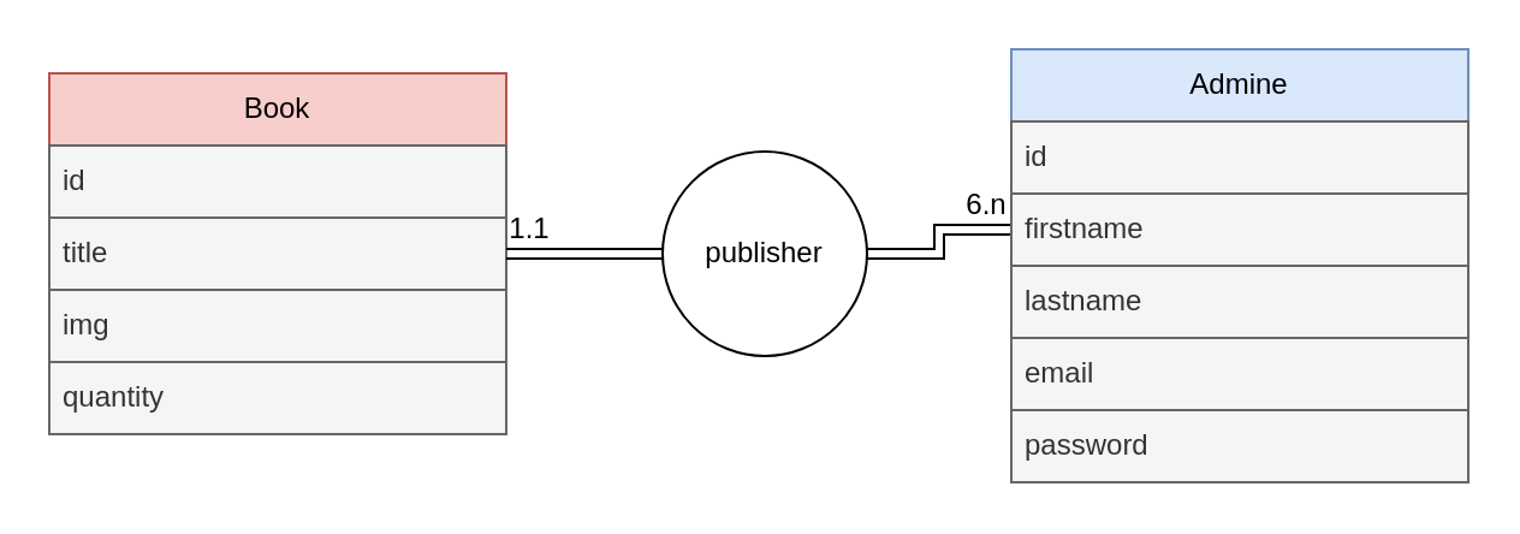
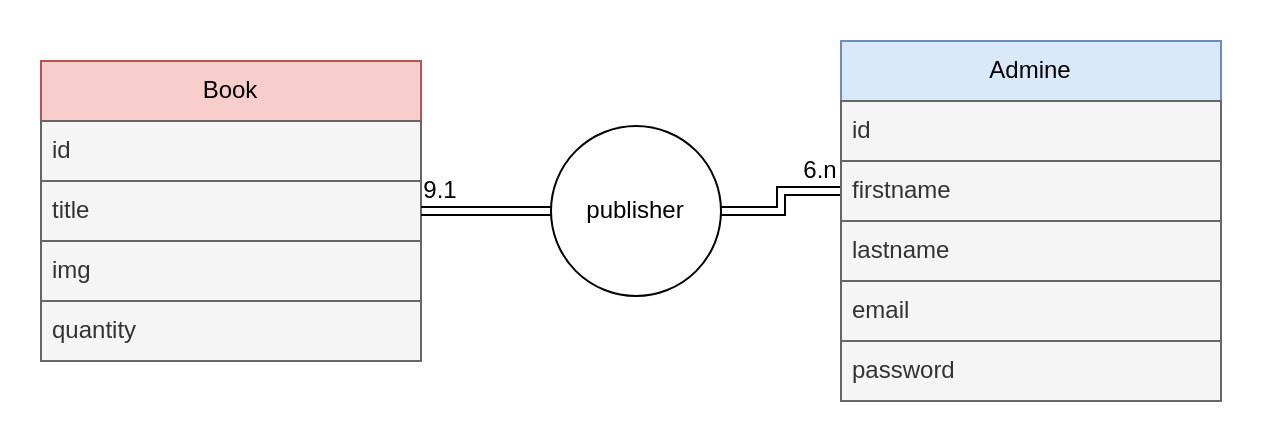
  <mxCell id="0" />
  <mxCell id="1" parent="0" />
  <mxCell id="2" style="edgeStyle=orthogonalEdgeStyle;shape=link;rounded=0;orthogonalLoop=1;jettySize=auto;html=1;entryX=0;entryY=0.5;entryDx=0;entryDy=0;startArrow=none;" edge="1" parent="1" source="14" target="10"><mxGeometry relative="1" as="geometry" /></mxCell>
  <mxCell id="3" value="Book" style="swimlane;fontStyle=0;childLayout=stackLayout;horizontal=1;startSize=30;horizontalStack=0;resizeParent=1;resizeParentMax=0;resizeLast=0;collapsible=1;marginBottom=0;whiteSpace=wrap;html=1;fillColor=#f8cecc;strokeColor=#b85450;" vertex="1" parent="1"><mxGeometry x="20" y="30" width="190" height="150" as="geometry" /></mxCell>
  <mxCell id="4" value="id" style="text;strokeColor=#666666;fillColor=#f5f5f5;align=left;verticalAlign=middle;spacingLeft=4;spacingRight=4;overflow=hidden;points=[[0,0.5],[1,0.5]];portConstraint=eastwest;rotatable=0;whiteSpace=wrap;html=1;fontColor=#333333;" vertex="1" parent="3"><mxGeometry y="30" width="190" height="30" as="geometry" /></mxCell>
  <mxCell id="5" value="title" style="text;strokeColor=#666666;fillColor=#f5f5f5;align=left;verticalAlign=middle;spacingLeft=4;spacingRight=4;overflow=hidden;points=[[0,0.5],[1,0.5]];portConstraint=eastwest;rotatable=0;whiteSpace=wrap;html=1;fontColor=#333333;" vertex="1" parent="3"><mxGeometry y="60" width="190" height="30" as="geometry" /></mxCell>
  <mxCell id="6" value="img" style="text;strokeColor=#666666;fillColor=#f5f5f5;align=left;verticalAlign=middle;spacingLeft=4;spacingRight=4;overflow=hidden;points=[[0,0.5],[1,0.5]];portConstraint=eastwest;rotatable=0;whiteSpace=wrap;html=1;fontColor=#333333;" vertex="1" parent="3"><mxGeometry y="90" width="190" height="30" as="geometry" /></mxCell>
  <mxCell id="7" value="quantity" style="text;strokeColor=#666666;fillColor=#f5f5f5;align=left;verticalAlign=middle;spacingLeft=4;spacingRight=4;overflow=hidden;points=[[0,0.5],[1,0.5]];portConstraint=eastwest;rotatable=0;whiteSpace=wrap;html=1;fontColor=#333333;" vertex="1" parent="3"><mxGeometry y="120" width="190" height="30" as="geometry" /></mxCell>
  <mxCell id="8" value="Admine" style="swimlane;fontStyle=0;childLayout=stackLayout;horizontal=1;startSize=30;horizontalStack=0;resizeParent=1;resizeParentMax=0;resizeLast=0;collapsible=1;marginBottom=0;whiteSpace=wrap;html=1;fillColor=#dae8fc;strokeColor=#6c8ebf;" vertex="1" parent="1"><mxGeometry x="420" y="20" width="190" height="180" as="geometry" /></mxCell>
  <mxCell id="9" value="id" style="text;align=left;verticalAlign=middle;spacingLeft=4;spacingRight=4;overflow=hidden;points=[[0,0.5],[1,0.5]];portConstraint=eastwest;rotatable=0;whiteSpace=wrap;html=1;fillColor=#f5f5f5;strokeColor=#666666;fontColor=#333333;" vertex="1" parent="8"><mxGeometry y="30" width="190" height="30" as="geometry" /></mxCell>
  <mxCell id="10" value="firstname" style="text;strokeColor=#666666;fillColor=#f5f5f5;align=left;verticalAlign=middle;spacingLeft=4;spacingRight=4;overflow=hidden;points=[[0,0.5],[1,0.5]];portConstraint=eastwest;rotatable=0;whiteSpace=wrap;html=1;fontColor=#333333;" vertex="1" parent="8"><mxGeometry y="60" width="190" height="30" as="geometry" /></mxCell>
  <mxCell id="11" value="lastname" style="text;strokeColor=#666666;fillColor=#f5f5f5;align=left;verticalAlign=middle;spacingLeft=4;spacingRight=4;overflow=hidden;points=[[0,0.5],[1,0.5]];portConstraint=eastwest;rotatable=0;whiteSpace=wrap;html=1;fontColor=#333333;" vertex="1" parent="8"><mxGeometry y="90" width="190" height="30" as="geometry" /></mxCell>
  <mxCell id="12" value="email" style="text;strokeColor=#666666;fillColor=#f5f5f5;align=left;verticalAlign=middle;spacingLeft=4;spacingRight=4;overflow=hidden;points=[[0,0.5],[1,0.5]];portConstraint=eastwest;rotatable=0;whiteSpace=wrap;html=1;fontColor=#333333;" vertex="1" parent="8"><mxGeometry y="120" width="190" height="30" as="geometry" /></mxCell>
  <mxCell id="13" value="password" style="text;strokeColor=#666666;fillColor=#f5f5f5;align=left;verticalAlign=middle;spacingLeft=4;spacingRight=4;overflow=hidden;points=[[0,0.5],[1,0.5]];portConstraint=eastwest;rotatable=0;whiteSpace=wrap;html=1;fontColor=#333333;" vertex="1" parent="8"><mxGeometry y="150" width="190" height="30" as="geometry" /></mxCell>
  <mxCell id="14" value="publisher" style="ellipse;whiteSpace=wrap;html=1;" vertex="1" parent="1"><mxGeometry x="275" y="62.5" width="85" height="85" as="geometry" /></mxCell>
  <mxCell id="15" value="" style="edgeStyle=orthogonalEdgeStyle;shape=link;rounded=0;orthogonalLoop=1;jettySize=auto;html=1;entryX=0;entryY=0.5;entryDx=0;entryDy=0;endArrow=none;" edge="1" parent="1" source="3" target="14"><mxGeometry relative="1" as="geometry"><mxPoint x="230" y="95" as="sourcePoint" /><mxPoint x="420" y="95" as="targetPoint" /></mxGeometry></mxCell>
- <mxCell id="16" value="1.1" style="text;html=1;strokeColor=none;fillColor=none;align=center;verticalAlign=middle;whiteSpace=wrap;rounded=0;" vertex="1" parent="1"><mxGeometry x="190" y="80" width="60" height="30" as="geometry" /></mxCell>
+ <mxCell id="16" value="9.1" style="text;html=1;strokeColor=none;fillColor=none;align=center;verticalAlign=middle;whiteSpace=wrap;rounded=0;" vertex="1" parent="1"><mxGeometry x="190" y="80" width="60" height="30" as="geometry" /></mxCell>
  <mxCell id="17" value="6.n" style="text;html=1;strokeColor=none;fillColor=none;align=center;verticalAlign=middle;whiteSpace=wrap;rounded=0;" vertex="1" parent="1"><mxGeometry x="380" y="70" width="60" height="30" as="geometry" /></mxCell>
